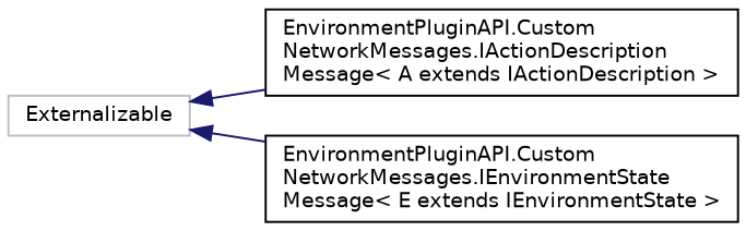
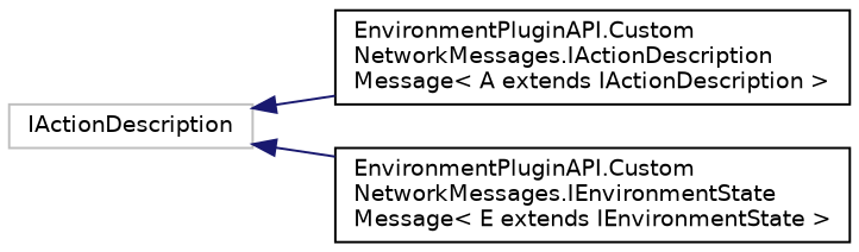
  digraph {
    rankdir=LR
    node [color=black fillcolor=white fontname=Helvetica fontsize=10 shape=record style=filled]
    edge [color=midnightblue dir=back fontname=Helvetica fontsize=10 labelfontname=Helvetica labelfontsize=10 style=solid]
-   n1 [color=grey75 height=0.2 label=Externalizable width=0.4]
+   n1 [color=grey75 height=0.2 label=IActionDescription width=0.4]
    n2 [height=0.2 label="EnvironmentPluginAPI.Custom\lNetworkMessages.IActionDescription\lMessage\< A extends IActionDescription \>" width=0.4]
    n3 [height=0.2 label="EnvironmentPluginAPI.Custom\lNetworkMessages.IEnvironmentState\lMessage\< E extends IEnvironmentState \>" width=0.4]
    n1 -> n2
    n1 -> n3
  }
